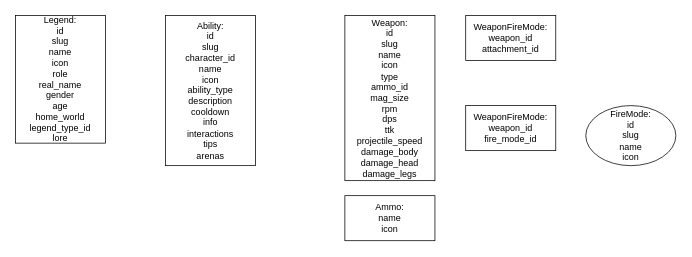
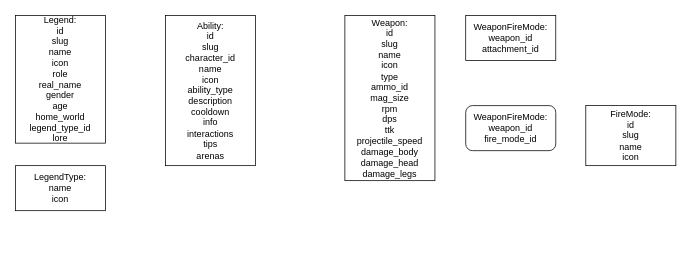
  <mxCell id="0" />
  <mxCell id="1" parent="0" />
  <mxCell id="2" style="edgeStyle=orthogonalEdgeStyle;rounded=0;orthogonalLoop=1;jettySize=auto;html=1;exitX=0.5;exitY=0;exitDx=0;exitDy=0;exitPerimeter=0;entryX=0.5;entryY=0;entryDx=0;entryDy=0;" edge="1" parent="1" source="3" target="3"><mxGeometry relative="1" as="geometry"><mxPoint x="140" y="-40" as="targetPoint" /></mxGeometry></mxCell>
  <mxCell id="3" value="Legend:&lt;br&gt;id&lt;br&gt;slug&lt;br&gt;name&lt;br&gt;icon&lt;br&gt;role&lt;br&gt;real_name&lt;br&gt;gender&lt;br&gt;age&lt;br&gt;home_world&lt;br&gt;legend_type_id&lt;br&gt;lore" style="rounded=0;whiteSpace=wrap;html=1;" vertex="1" parent="1"><mxGeometry x="20" y="20" width="120" height="170" as="geometry" /></mxCell>
  <mxCell id="4" value="Ability:&lt;br&gt;id&lt;br&gt;slug&lt;br&gt;character_id&lt;br&gt;name&lt;br&gt;icon&lt;br&gt;ability_type&lt;br&gt;description&lt;br&gt;cooldown&lt;br&gt;info&lt;br&gt;interactions&lt;br&gt;tips&lt;br&gt;arenas" style="rounded=0;whiteSpace=wrap;html=1;" vertex="1" parent="1"><mxGeometry x="220" y="20" width="120" height="200" as="geometry" /></mxCell>
  <mxCell id="5" value="Weapon:&lt;br&gt;id&lt;br&gt;slug&lt;br&gt;name&lt;br&gt;icon&lt;br&gt;type&lt;br&gt;ammo_id&lt;br&gt;mag_size&lt;br&gt;rpm&lt;br&gt;dps&lt;br&gt;ttk&lt;br&gt;projectile_speed&lt;br&gt;damage_body&lt;br&gt;damage_head&lt;br&gt;damage_legs" style="rounded=0;whiteSpace=wrap;html=1;" vertex="1" parent="1"><mxGeometry x="459" y="20" width="120" height="220" as="geometry" /></mxCell>
- <mxCell id="7" value="Ammo:&lt;br&gt;name&lt;br&gt;icon" style="rounded=0;whiteSpace=wrap;html=1;" vertex="1" parent="1"><mxGeometry x="459" y="260" width="120" height="60" as="geometry" /></mxCell>
+ <mxCell id="6" value="LegendType:&lt;br&gt;name&lt;br&gt;icon" style="rounded=0;whiteSpace=wrap;html=1;" vertex="1" parent="1"><mxGeometry x="20" y="220" width="120" height="60" as="geometry" /></mxCell>
  <mxCell id="8" value="WeaponFireMode:&lt;br&gt;weapon_id&lt;br&gt;attachment_id" style="rounded=0;whiteSpace=wrap;html=1;" vertex="1" parent="1"><mxGeometry x="620" y="20" width="120" height="60" as="geometry" /></mxCell>
- <mxCell id="9" value="FireMode:&lt;br&gt;id&lt;br&gt;slug&lt;br&gt;name&lt;br&gt;icon" style="ellipse;whiteSpace=wrap;html=1;" vertex="1" parent="1"><mxGeometry x="780" y="140" width="120" height="80" as="geometry" /></mxCell>
- <mxCell id="10" value="WeaponFireMode:&lt;br&gt;weapon_id&lt;br&gt;fire_mode_id" style="rounded=0;whiteSpace=wrap;html=1;" vertex="1" parent="1"><mxGeometry x="620" y="140" width="120" height="60" as="geometry" /></mxCell>
+ <mxCell id="9" value="FireMode:&lt;br&gt;id&lt;br&gt;slug&lt;br&gt;name&lt;br&gt;icon" style="rounded=0;whiteSpace=wrap;html=1;" vertex="1" parent="1"><mxGeometry x="780" y="140" width="120" height="80" as="geometry" /></mxCell>
+ <mxCell id="10" value="WeaponFireMode:&lt;br&gt;weapon_id&lt;br&gt;fire_mode_id" style="whiteSpace=wrap;html=1;rounded=1;" vertex="1" parent="1"><mxGeometry x="620" y="140" width="120" height="60" as="geometry" /></mxCell>
